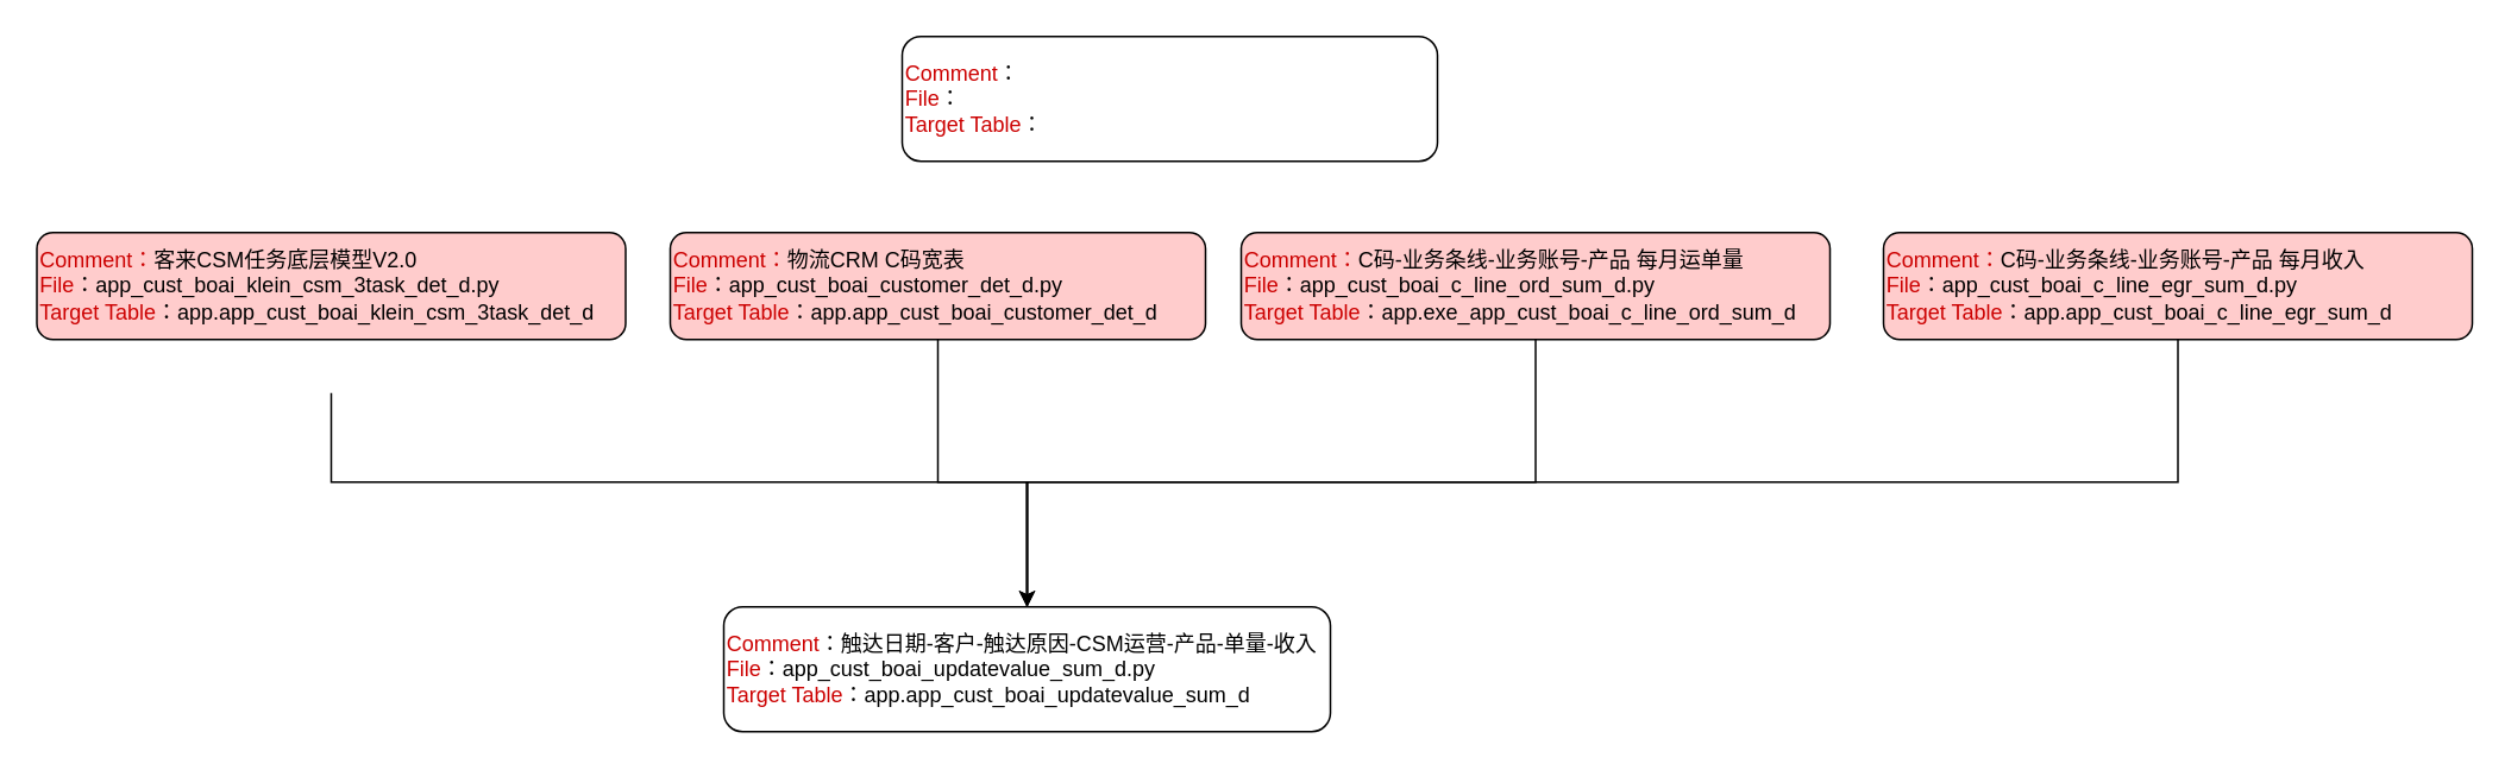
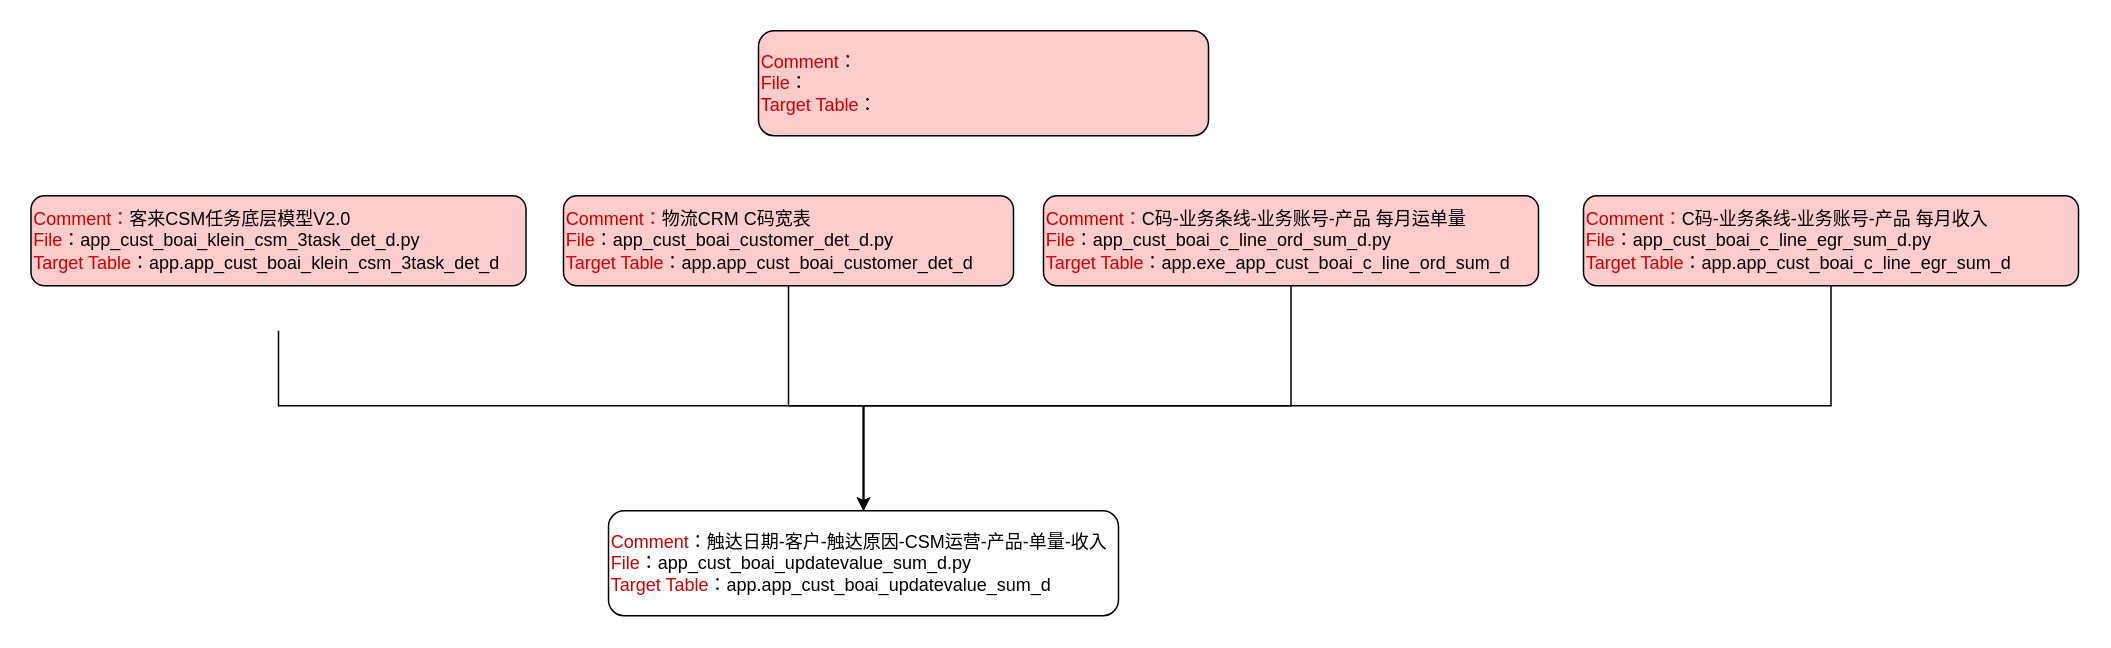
  <mxCell id="0" />
  <mxCell id="1" parent="0" />
  <mxCell id="2" style="edgeStyle=orthogonalEdgeStyle;rounded=0;orthogonalLoop=1;jettySize=auto;html=1;" parent="1" edge="1"><mxGeometry relative="1" as="geometry"><mxPoint x="185" y="220" as="sourcePoint" /><mxPoint x="575" y="370" as="targetPoint" /><Array as="points"><mxPoint x="185" y="270" /><mxPoint x="575" y="270" /></Array></mxGeometry></mxCell>
  <mxCell id="3" value="&lt;font color=&quot;#cc0000&quot;&gt;Comment：&lt;/font&gt;客来CSM任务底层模型V2.0&lt;span data-sl-origin-json=&quot;JTVCJTdCJTIyYmdDb2xvciUyMiUzQSUyMiUyM0ZGRTVDNyUyMiUyQyUyMnRleHQlMjIlM0ElMjIlRTUlQUUlQTIlRTYlOUQlQTUlRTQlQkIlQkIlRTUlOEElQTElRTUlQkElOTUlRTUlQjElODIlRTYlQTglQTElRTUlOUUlOEIlMjIlN0QlNUQ=&quot;&gt;&lt;/span&gt;&lt;font color=&quot;#cc0000&quot;&gt;&lt;br&gt;File&lt;/font&gt;：app_cust_boai_klein_csm_3task_det_d&lt;span style=&quot;background-color: initial;&quot;&gt;.py&lt;/span&gt;&lt;br&gt;&lt;font color=&quot;#cc0000&quot;&gt;Target Table&lt;/font&gt;：app.app_cust_boai_klein_csm_3task_det_d" style="rounded=1;whiteSpace=wrap;html=1;align=left;fillColor=#FFCCCC;" parent="1" vertex="1"><mxGeometry x="20" y="130" width="330" height="60" as="geometry" /></mxCell>
- <mxCell id="4" value="&lt;font color=&quot;#cc0000&quot;&gt;Comment&lt;/font&gt;：&lt;font color=&quot;#cc0000&quot;&gt;&lt;br&gt;File&lt;/font&gt;：&lt;br&gt;&lt;font color=&quot;#cc0000&quot;&gt;Target Table&lt;/font&gt;：" style="rounded=1;whiteSpace=wrap;html=1;align=left;" parent="1" vertex="1"><mxGeometry x="505" y="20" width="300" height="70" as="geometry" /></mxCell>
+ <mxCell id="4" value="&lt;font color=&quot;#cc0000&quot;&gt;Comment&lt;/font&gt;：&lt;font color=&quot;#cc0000&quot;&gt;&lt;br&gt;File&lt;/font&gt;：&lt;br&gt;&lt;font color=&quot;#cc0000&quot;&gt;Target Table&lt;/font&gt;：" style="rounded=1;whiteSpace=wrap;html=1;align=left;fillColor=#ffcccc;" parent="1" vertex="1"><mxGeometry x="505" y="20" width="300" height="70" as="geometry" /></mxCell>
  <mxCell id="5" value="&lt;font color=&quot;#cc0000&quot;&gt;Comment&lt;/font&gt;：触达日期-客户-触达原因-CSM运营-产品-单量-收入&lt;br&gt;&lt;font color=&quot;#cc0000&quot;&gt;File&lt;/font&gt;：app_cust_boai_updatevalue_sum_d&lt;span style=&quot;background-color: initial;&quot;&gt;.py&lt;/span&gt;&lt;br&gt;&lt;font color=&quot;#cc0000&quot;&gt;Target Table&lt;/font&gt;：app.app_cust_boai_updatevalue_sum_d" style="rounded=1;whiteSpace=wrap;html=1;align=left;" parent="1" vertex="1"><mxGeometry x="405" y="340" width="340" height="70" as="geometry" /></mxCell>
  <mxCell id="6" style="edgeStyle=orthogonalEdgeStyle;rounded=0;orthogonalLoop=1;jettySize=auto;html=1;entryX=0.5;entryY=0;entryDx=0;entryDy=0;" parent="1" source="7" target="5" edge="1"><mxGeometry relative="1" as="geometry"><Array as="points"><mxPoint x="525" y="270" /><mxPoint x="575" y="270" /></Array></mxGeometry></mxCell>
  <mxCell id="7" value="&lt;font color=&quot;#cc0000&quot;&gt;Comment：&lt;/font&gt;物流CRM C码宽表&lt;span data-sl-origin-json=&quot;JTVCJTdCJTIyYmdDb2xvciUyMiUzQSUyMiUyM0ZGRTVDNyUyMiUyQyUyMnRleHQlMjIlM0ElMjIlRTUlQUUlQTIlRTYlOUQlQTUlRTQlQkIlQkIlRTUlOEElQTElRTUlQkElOTUlRTUlQjElODIlRTYlQTglQTElRTUlOUUlOEIlMjIlN0QlNUQ=&quot;&gt;&lt;/span&gt;&lt;font color=&quot;#cc0000&quot;&gt;&lt;br&gt;File&lt;/font&gt;：app_cust_boai_customer_det_d&lt;span style=&quot;background-color: initial;&quot;&gt;.py&lt;/span&gt;&lt;br&gt;&lt;font color=&quot;#cc0000&quot;&gt;Target Table&lt;/font&gt;：app.app_cust_boai_customer_det_d" style="rounded=1;whiteSpace=wrap;html=1;align=left;fillColor=#FFCCCC;" parent="1" vertex="1"><mxGeometry x="375" y="130" width="300" height="60" as="geometry" /></mxCell>
  <mxCell id="8" style="edgeStyle=orthogonalEdgeStyle;rounded=0;orthogonalLoop=1;jettySize=auto;html=1;entryX=0.5;entryY=0;entryDx=0;entryDy=0;" parent="1" source="9" target="5" edge="1"><mxGeometry relative="1" as="geometry"><Array as="points"><mxPoint x="860" y="270" /><mxPoint x="575" y="270" /></Array></mxGeometry></mxCell>
  <mxCell id="9" value="&lt;font color=&quot;#cc0000&quot;&gt;Comment：&lt;/font&gt;C码-业务条线-业务账号-产品&lt;span style=&quot;background-color: initial;&quot;&gt;&amp;nbsp;每月运单量&lt;/span&gt;&lt;br&gt;&lt;font color=&quot;#cc0000&quot;&gt;File&lt;/font&gt;：app_cust_boai_c_line_ord_sum_d&lt;span style=&quot;background-color: initial;&quot;&gt;.py&lt;/span&gt;&lt;br&gt;&lt;font color=&quot;#cc0000&quot;&gt;Target Table&lt;/font&gt;：app.exe_app_cust_boai_c_line_ord_sum_d" style="rounded=1;whiteSpace=wrap;html=1;align=left;fillColor=#FFCCCC;" parent="1" vertex="1"><mxGeometry x="695" y="130" width="330" height="60" as="geometry" /></mxCell>
  <mxCell id="10" style="edgeStyle=orthogonalEdgeStyle;rounded=0;orthogonalLoop=1;jettySize=auto;html=1;entryX=0.5;entryY=0;entryDx=0;entryDy=0;" parent="1" source="11" target="5" edge="1"><mxGeometry relative="1" as="geometry"><Array as="points"><mxPoint x="1220" y="270" /><mxPoint x="575" y="270" /></Array></mxGeometry></mxCell>
  <mxCell id="11" value="&lt;font color=&quot;#cc0000&quot;&gt;Comment：&lt;/font&gt;C码-业务条线-业务账号-产品&lt;span style=&quot;background-color: initial;&quot;&gt;&amp;nbsp;每月收入&lt;/span&gt;&lt;br&gt;&lt;font color=&quot;#cc0000&quot;&gt;File&lt;/font&gt;：app_cust_boai_c_line_egr_sum_d&lt;span style=&quot;background-color: initial;&quot;&gt;.py&lt;/span&gt;&lt;br&gt;&lt;font color=&quot;#cc0000&quot;&gt;Target Table&lt;/font&gt;：app.app_cust_boai_c_line_egr_sum_d" style="rounded=1;whiteSpace=wrap;html=1;align=left;fillColor=#FFCCCC;" parent="1" vertex="1"><mxGeometry x="1055" y="130" width="330" height="60" as="geometry" /></mxCell>
